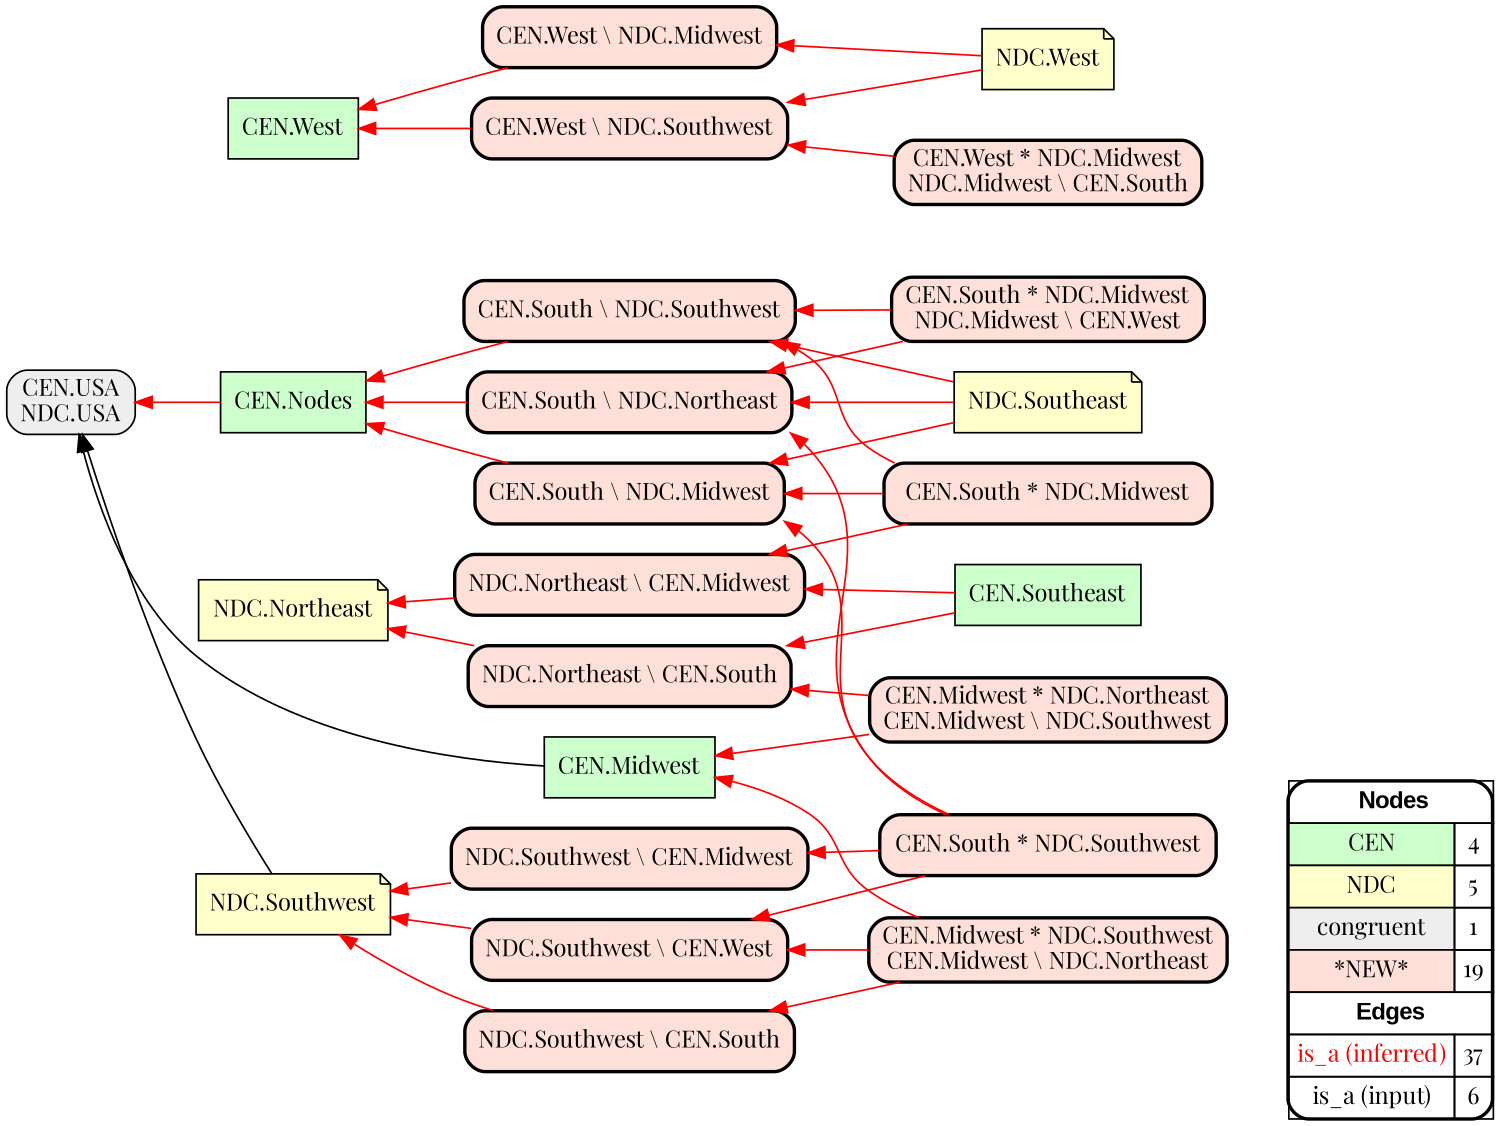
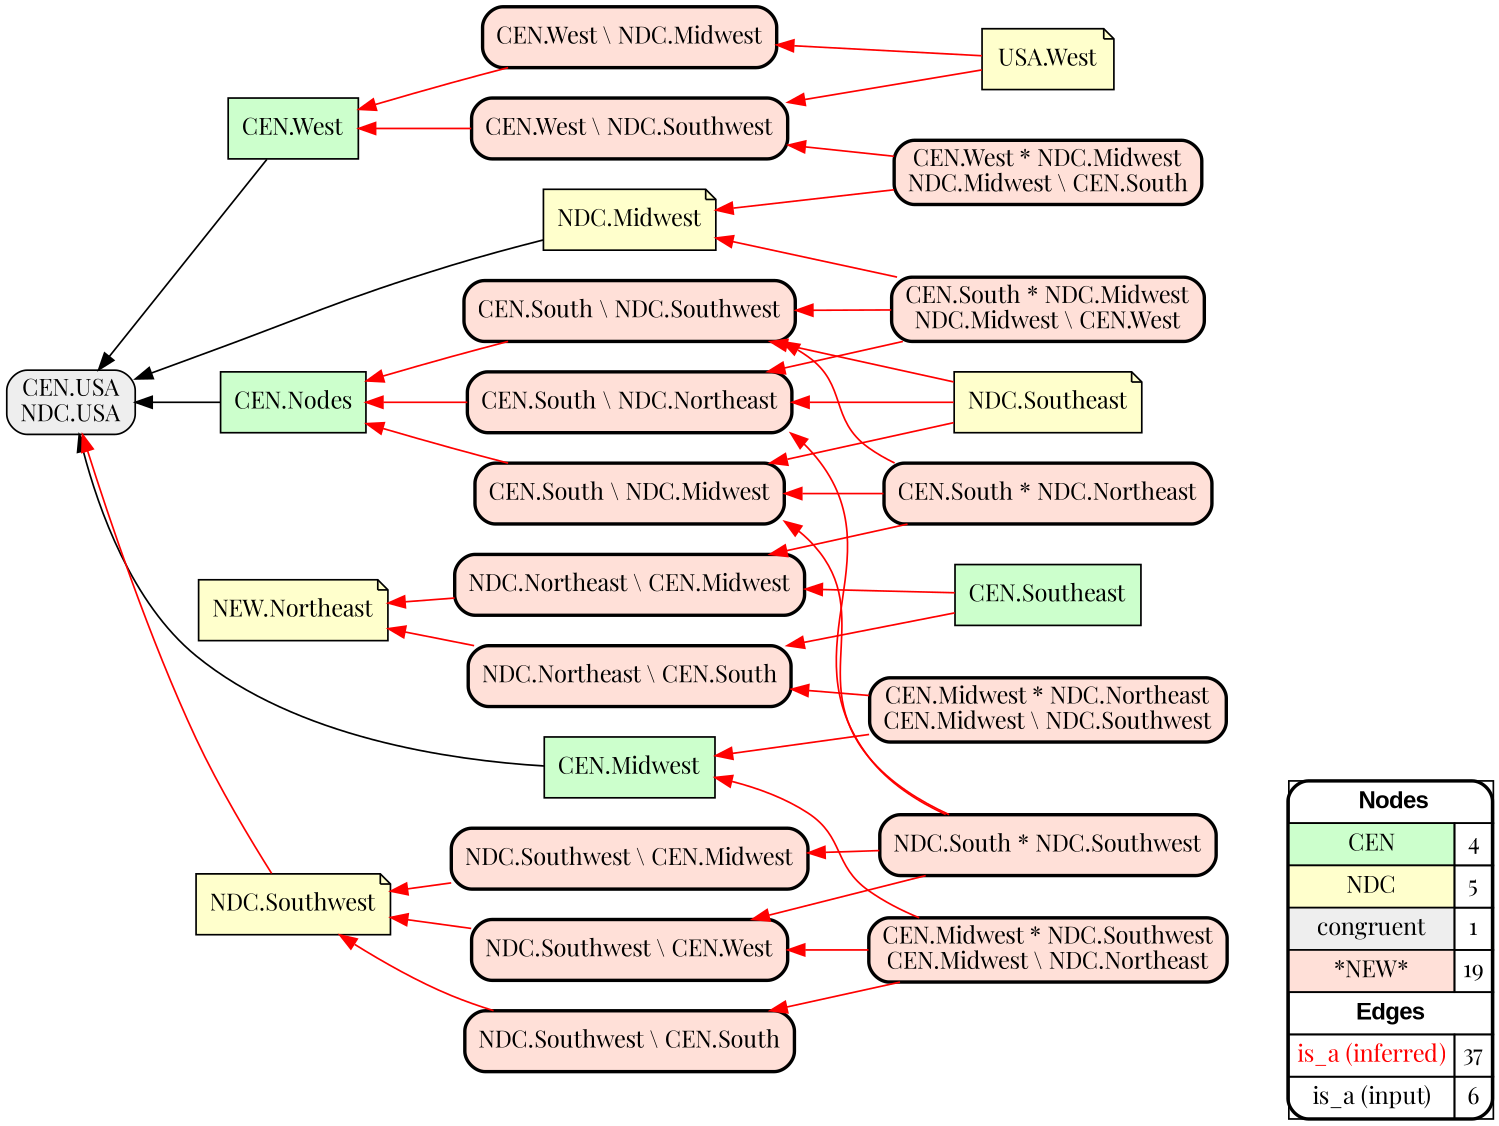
  digraph {
    fontname="Playfair Display"
    rankdir=RL
    node [fillcolor="#FFE0D8" fontname="Playfair Display" shape=box style="filled,rounded,bold"]
    edge [arrowhead=normal color="#FF0000" constraint=true fontname="Playfair Display" penwidth=1 style=solid]
    n1 [fillcolor=white label=<   <TABLE BORDER="0" CELLBORDER="1" CELLSPACING="0" CELLPADDING="4">  <TR> <TD COLSPAN="2"><font face="Arial Black"> Nodes</font></TD> </TR>  <TR>   <TD bgcolor="#CCFFCC" fontname="helvetica">CEN</TD>   <TD>4</TD>   </TR>  <TR>   <TD bgcolor="#FFFFCC" fontname="helvetica">NDC</TD>   <TD>5</TD>   </TR>  <TR>   <TD bgcolor="#EEEEEE" fontname="helvetica">congruent</TD>   <TD>1</TD>   </TR>  <TR>   <TD bgcolor="#FFE0D8" fontname="helvetica">*NEW*</TD>   <TD>19</TD>   </TR>  <TR> <TD COLSPAN="2"><font face = "Arial Black"> Edges </font></TD> </TR>  <TR>   <TD><font color ="#FF0000">is_a (inferred)</font></TD><TD>37</TD> </TR> <TR>   <TD><font color ="#000000">is_a (input)</font></TD><TD>6</TD> </TR> </TABLE>   > margin=0]
    "CEN.Midwest" [fillcolor="#CCFFCC" style=filled]
    "CEN.USA\nNDC.USA" [fillcolor="#EEEEEE" style="filled,rounded"]
    "CEN.West" [fillcolor="#CCFFCC" style=filled]
    n5 [fillcolor="#CCFFCC" label="CEN.Southeast" style=filled]
    "NDC.Northeast \\ CEN.Midwest"
    "NDC.Northeast \\ CEN.South"
-   "NDC.Northeast" [fillcolor="#FFFFCC" shape=note style=filled]
+   "NDC.Northeast" [fillcolor="#FFFFCC" shape=note style=filled label="NEW.Northeast"]
    n9 [fillcolor="#CCFFCC" label="CEN.Nodes" style=filled]
    "NDC.Southwest" [fillcolor="#FFFFCC" shape=note style=filled]
    "NDC.Southeast" [fillcolor="#FFFFCC" shape=note style=filled]
    "CEN.South \\ NDC.Southwest"
    "CEN.South \\ NDC.Northeast"
    "CEN.South \\ NDC.Midwest"
-   "NDC.West" [fillcolor="#FFFFCC" shape=note style=filled]
+   "NDC.Midwest" [fillcolor="#FFFFCC" shape=note style=filled]
+   "NDC.West" [fillcolor="#FFFFCC" shape=note style=filled label="USA.West"]
    "CEN.West \\ NDC.Midwest"
    "CEN.West \\ NDC.Southwest"
-   "CEN.South * NDC.Northeast" [label="CEN.South * NDC.Midwest"]
+   "CEN.South * NDC.Northeast"
    "CEN.Midwest * NDC.Northeast\nCEN.Midwest \\ NDC.Southwest"
    "CEN.South * NDC.Midwest\nNDC.Midwest \\ CEN.West"
    "NDC.Southwest \\ CEN.Midwest"
    "NDC.Southwest \\ CEN.South"
    "NDC.Southwest \\ CEN.West"
-   "CEN.South * NDC.Southwest"
+   "CEN.South * NDC.Southwest" [label="NDC.South * NDC.Southwest"]
    "CEN.West * NDC.Midwest\nNDC.Midwest \\ CEN.South"
    "CEN.Midwest * NDC.Southwest\nCEN.Midwest \\ NDC.Northeast"
    subgraph sub_1 {
      rank=source
      n1
    }
    "CEN.Midwest" -> "CEN.USA\nNDC.USA" [color="#000000"]
+   "CEN.West" -> "CEN.USA\nNDC.USA" [color="#000000"]
    n5 -> "NDC.Northeast \\ CEN.Midwest"
    n5 -> "NDC.Northeast \\ CEN.South"
    "NDC.Northeast \\ CEN.Midwest" -> "NDC.Northeast"
    "NDC.Northeast \\ CEN.South" -> "NDC.Northeast"
-   n9 -> "CEN.USA\nNDC.USA"
-   "NDC.Southwest" -> "CEN.USA\nNDC.USA" [color="#000000"]
+   n9 -> "CEN.USA\nNDC.USA" [color="#000000"]
+   "NDC.Southwest" -> "CEN.USA\nNDC.USA"
    "NDC.Southeast" -> "CEN.South \\ NDC.Southwest"
    "NDC.Southeast" -> "CEN.South \\ NDC.Northeast"
    "NDC.Southeast" -> "CEN.South \\ NDC.Midwest"
    "CEN.South \\ NDC.Southwest" -> n9
    "CEN.South \\ NDC.Northeast" -> n9
    "CEN.South \\ NDC.Midwest" -> n9
+   "NDC.Midwest" -> "CEN.USA\nNDC.USA" [color="#000000"]
    "NDC.West" -> "CEN.West \\ NDC.Midwest"
    "NDC.West" -> "CEN.West \\ NDC.Southwest"
    "CEN.West \\ NDC.Midwest" -> "CEN.West"
    "CEN.West \\ NDC.Southwest" -> "CEN.West"
    "CEN.South * NDC.Northeast" -> "NDC.Northeast \\ CEN.Midwest"
    "CEN.South * NDC.Northeast" -> "CEN.South \\ NDC.Southwest"
    "CEN.South * NDC.Northeast" -> "CEN.South \\ NDC.Midwest"
    "CEN.Midwest * NDC.Northeast\nCEN.Midwest \\ NDC.Southwest" -> "CEN.Midwest"
    "CEN.Midwest * NDC.Northeast\nCEN.Midwest \\ NDC.Southwest" -> "NDC.Northeast \\ CEN.South"
    "CEN.South * NDC.Midwest\nNDC.Midwest \\ CEN.West" -> "CEN.South \\ NDC.Southwest"
    "CEN.South * NDC.Midwest\nNDC.Midwest \\ CEN.West" -> "CEN.South \\ NDC.Northeast"
+   "CEN.South * NDC.Midwest\nNDC.Midwest \\ CEN.West" -> "NDC.Midwest"
    "NDC.Southwest \\ CEN.Midwest" -> "NDC.Southwest"
    "NDC.Southwest \\ CEN.South" -> "NDC.Southwest"
    "NDC.Southwest \\ CEN.West" -> "NDC.Southwest"
    "CEN.South * NDC.Southwest" -> "CEN.South \\ NDC.Northeast"
    "CEN.South * NDC.Southwest" -> "CEN.South \\ NDC.Midwest"
    "CEN.South * NDC.Southwest" -> "NDC.Southwest \\ CEN.Midwest"
    "CEN.South * NDC.Southwest" -> "NDC.Southwest \\ CEN.West"
+   "CEN.West * NDC.Midwest\nNDC.Midwest \\ CEN.South" -> "NDC.Midwest"
    "CEN.West * NDC.Midwest\nNDC.Midwest \\ CEN.South" -> "CEN.West \\ NDC.Southwest"
    "CEN.Midwest * NDC.Southwest\nCEN.Midwest \\ NDC.Northeast" -> "CEN.Midwest"
    "CEN.Midwest * NDC.Southwest\nCEN.Midwest \\ NDC.Northeast" -> "NDC.Southwest \\ CEN.South"
    "CEN.Midwest * NDC.Southwest\nCEN.Midwest \\ NDC.Northeast" -> "NDC.Southwest \\ CEN.West"
  }
